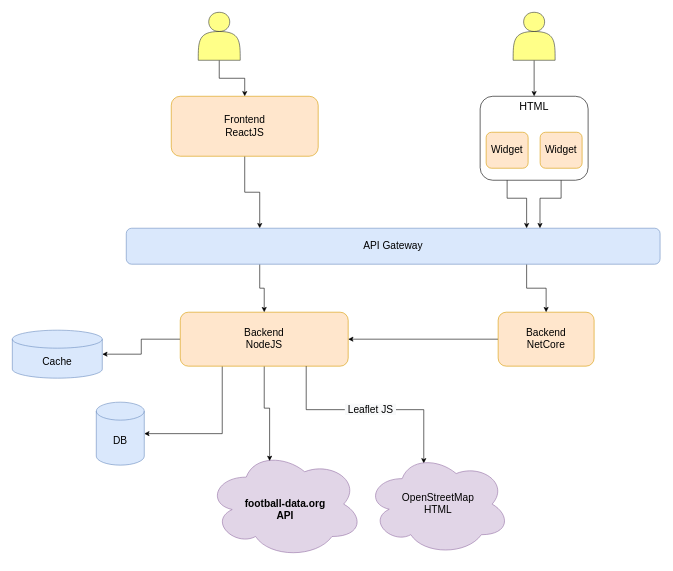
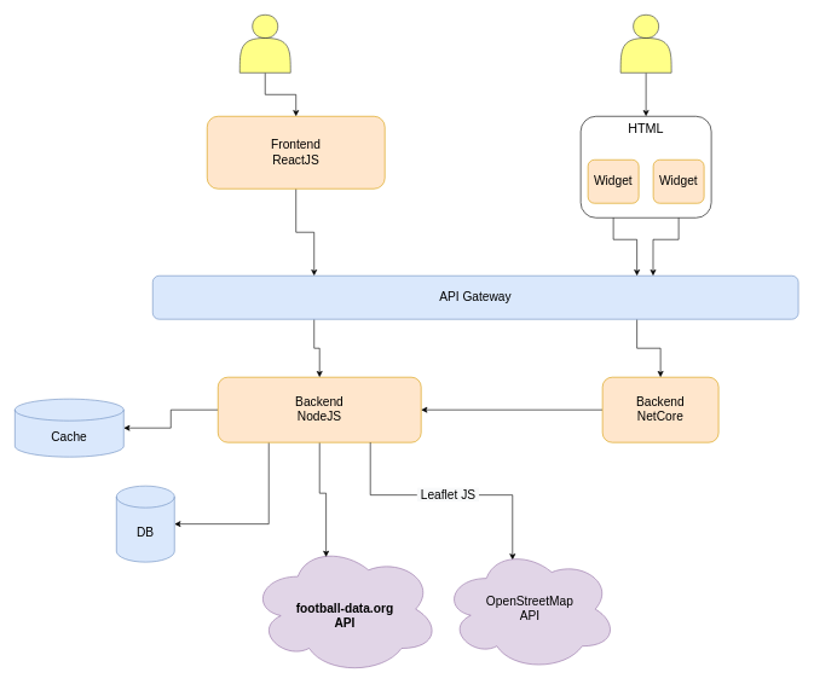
  <mxCell id="0" style=";html=1;" />
  <mxCell id="1" style=";html=1;" parent="0" />
  <mxCell id="2" value="&lt;br style=&quot;font-size: 17px;&quot;&gt;football-data.org&lt;br&gt;API" style="ellipse;shape=cloud;whiteSpace=wrap;html=1;fontStyle=1;fontSize=17;fillColor=#e1d5e7;strokeColor=#9673a6;" parent="1" vertex="1"><mxGeometry x="345" y="750" width="260" height="180" as="geometry" /></mxCell>
  <mxCell id="3" style="edgeStyle=orthogonalEdgeStyle;rounded=0;orthogonalLoop=1;jettySize=auto;html=1;exitX=0.5;exitY=1;exitDx=0;exitDy=0;entryX=0.25;entryY=0;entryDx=0;entryDy=0;fontSize=17;" parent="1" source="4" target="21" edge="1"><mxGeometry relative="1" as="geometry" /></mxCell>
  <mxCell id="4" value="Frontend&lt;br&gt;ReactJS" style="rounded=1;whiteSpace=wrap;html=1;fontSize=17;fillColor=#ffe6cc;strokeColor=#d79b00;" parent="1" vertex="1"><mxGeometry x="285" y="160" width="245" height="100" as="geometry" /></mxCell>
  <mxCell id="5" style="edgeStyle=orthogonalEdgeStyle;rounded=0;orthogonalLoop=1;jettySize=auto;html=1;exitX=0.5;exitY=1;exitDx=0;exitDy=0;entryX=0.5;entryY=0;entryDx=0;entryDy=0;fontSize=17;" parent="1" source="6" target="4" edge="1"><mxGeometry relative="1" as="geometry" /></mxCell>
  <mxCell id="6" value="" style="shape=actor;whiteSpace=wrap;html=1;fontSize=17;fillColor=#ffff88;strokeColor=#36393d;" parent="1" vertex="1"><mxGeometry x="330" y="20" width="70" height="80" as="geometry" /></mxCell>
  <mxCell id="7" style="edgeStyle=orthogonalEdgeStyle;rounded=0;orthogonalLoop=1;jettySize=auto;html=1;exitX=0.5;exitY=1;exitDx=0;exitDy=0;entryX=0.4;entryY=0.1;entryDx=0;entryDy=0;entryPerimeter=0;fontSize=17;" parent="1" source="10" target="2" edge="1"><mxGeometry relative="1" as="geometry" /></mxCell>
  <mxCell id="8" style="edgeStyle=orthogonalEdgeStyle;rounded=0;orthogonalLoop=1;jettySize=auto;html=1;exitX=0;exitY=0.5;exitDx=0;exitDy=0;entryX=1;entryY=0.5;entryDx=0;entryDy=0;entryPerimeter=0;fontSize=17;" parent="1" source="10" target="11" edge="1"><mxGeometry relative="1" as="geometry" /></mxCell>
  <mxCell id="9" style="edgeStyle=orthogonalEdgeStyle;rounded=0;orthogonalLoop=1;jettySize=auto;html=1;exitX=0.25;exitY=1;exitDx=0;exitDy=0;entryX=1;entryY=0;entryDx=0;entryDy=52.5;entryPerimeter=0;fontSize=17;" parent="1" source="10" target="16" edge="1"><mxGeometry relative="1" as="geometry" /></mxCell>
  <mxCell id="10" value="Backend&lt;br&gt;NodeJS" style="rounded=1;whiteSpace=wrap;html=1;fontSize=17;fillColor=#ffe6cc;strokeColor=#d79b00;" parent="1" vertex="1"><mxGeometry x="300" y="520" width="280" height="90" as="geometry" /></mxCell>
  <mxCell id="11" value="Cache" style="shape=cylinder3;whiteSpace=wrap;html=1;boundedLbl=1;backgroundOutline=1;size=15;fontSize=17;fillColor=#dae8fc;strokeColor=#6c8ebf;" parent="1" vertex="1"><mxGeometry x="20" y="550" width="150" height="80" as="geometry" /></mxCell>
  <mxCell id="12" value="&lt;span style=&quot;background-color: rgb(248, 249, 250);&quot;&gt;&amp;nbsp;Leaflet JS&amp;nbsp;&lt;/span&gt;" style="edgeStyle=orthogonalEdgeStyle;rounded=0;orthogonalLoop=1;jettySize=auto;html=1;exitX=0.75;exitY=1;exitDx=0;exitDy=0;entryX=0.4;entryY=0.1;entryDx=0;entryDy=0;entryPerimeter=0;fontSize=17;" parent="1" source="10" target="15" edge="1"><mxGeometry relative="1" as="geometry" /></mxCell>
  <mxCell id="13" style="edgeStyle=orthogonalEdgeStyle;rounded=0;orthogonalLoop=1;jettySize=auto;html=1;exitX=0;exitY=0.5;exitDx=0;exitDy=0;entryX=1;entryY=0.5;entryDx=0;entryDy=0;fontSize=17;" parent="1" source="14" target="10" edge="1"><mxGeometry relative="1" as="geometry" /></mxCell>
  <mxCell id="14" value="Backend&lt;br&gt;NetCore" style="rounded=1;whiteSpace=wrap;html=1;fontSize=17;fillColor=#ffe6cc;strokeColor=#d79b00;" parent="1" vertex="1"><mxGeometry x="830" y="520" width="160" height="90" as="geometry" /></mxCell>
- <mxCell id="15" value="OpenStreetMap &lt;br&gt;HTML" style="ellipse;shape=cloud;whiteSpace=wrap;html=1;fontSize=17;fillColor=#e1d5e7;strokeColor=#9673a6;" parent="1" vertex="1"><mxGeometry x="610" y="755" width="240" height="170" as="geometry" /></mxCell>
+ <mxCell id="15" value="OpenStreetMap &lt;br&gt;API" style="ellipse;shape=cloud;whiteSpace=wrap;html=1;fontSize=17;fillColor=#e1d5e7;strokeColor=#9673a6;" parent="1" vertex="1"><mxGeometry x="610" y="755" width="240" height="170" as="geometry" /></mxCell>
  <mxCell id="16" value="DB" style="shape=cylinder3;whiteSpace=wrap;html=1;boundedLbl=1;backgroundOutline=1;size=15;fontSize=17;fillColor=#dae8fc;strokeColor=#6c8ebf;" parent="1" vertex="1"><mxGeometry x="160" y="670" width="80" height="105" as="geometry" /></mxCell>
  <mxCell id="17" style="edgeStyle=orthogonalEdgeStyle;rounded=0;orthogonalLoop=1;jettySize=auto;html=1;exitX=0.5;exitY=1;exitDx=0;exitDy=0;entryX=0.5;entryY=0;entryDx=0;entryDy=0;fontSize=17;" parent="1" source="18" target="25" edge="1"><mxGeometry relative="1" as="geometry" /></mxCell>
  <mxCell id="18" value="" style="shape=actor;whiteSpace=wrap;html=1;fontSize=17;fillColor=#ffff88;strokeColor=#36393d;" parent="1" vertex="1"><mxGeometry x="855" y="20" width="70" height="80" as="geometry" /></mxCell>
  <mxCell id="19" style="edgeStyle=orthogonalEdgeStyle;rounded=0;orthogonalLoop=1;jettySize=auto;html=1;exitX=0.25;exitY=1;exitDx=0;exitDy=0;entryX=0.5;entryY=0;entryDx=0;entryDy=0;fontSize=17;" parent="1" source="21" target="10" edge="1"><mxGeometry relative="1" as="geometry" /></mxCell>
  <mxCell id="20" style="edgeStyle=orthogonalEdgeStyle;rounded=0;orthogonalLoop=1;jettySize=auto;html=1;exitX=0.75;exitY=1;exitDx=0;exitDy=0;entryX=0.5;entryY=0;entryDx=0;entryDy=0;fontSize=17;" parent="1" source="21" target="14" edge="1"><mxGeometry relative="1" as="geometry" /></mxCell>
  <mxCell id="21" value="API Gateway" style="rounded=1;whiteSpace=wrap;html=1;fontSize=17;fillColor=#dae8fc;strokeColor=#6c8ebf;" parent="1" vertex="1"><mxGeometry x="210" y="380" width="890" height="60" as="geometry" /></mxCell>
  <mxCell id="22" style="edgeStyle=orthogonalEdgeStyle;rounded=0;orthogonalLoop=1;jettySize=auto;html=1;exitX=0.5;exitY=1;exitDx=0;exitDy=0;entryX=0.75;entryY=0;entryDx=0;entryDy=0;fontSize=17;" parent="1" source="26" target="21" edge="1"><mxGeometry relative="1" as="geometry" /></mxCell>
  <mxCell id="23" style="edgeStyle=orthogonalEdgeStyle;rounded=0;orthogonalLoop=1;jettySize=auto;html=1;entryX=0.775;entryY=0;entryDx=0;entryDy=0;fontSize=17;exitX=0.5;exitY=1;exitDx=0;exitDy=0;entryPerimeter=0;" edge="1" parent="1" source="27" target="21"><mxGeometry relative="1" as="geometry"><mxPoint x="855" y="290" as="sourcePoint" /><mxPoint x="887.5" y="410" as="targetPoint" /></mxGeometry></mxCell>
  <mxCell id="24" value="" style="group" vertex="1" connectable="0" parent="1"><mxGeometry x="800" y="160" width="180" height="140" as="geometry" /></mxCell>
  <mxCell id="25" value="HTML" style="rounded=1;whiteSpace=wrap;html=1;fontSize=18;verticalAlign=top;container=0;" parent="24" vertex="1"><mxGeometry width="180" height="140" as="geometry" /></mxCell>
  <mxCell id="26" value="Widget" style="rounded=1;whiteSpace=wrap;html=1;fontSize=17;container=0;fillColor=#ffe6cc;strokeColor=#d79b00;" parent="24" vertex="1"><mxGeometry x="10" y="60" width="70" height="60" as="geometry" /></mxCell>
  <mxCell id="27" value="Widget" style="rounded=1;whiteSpace=wrap;html=1;fontSize=17;container=0;fillColor=#ffe6cc;strokeColor=#d79b00;" vertex="1" parent="24"><mxGeometry x="100" y="60" width="70" height="60" as="geometry" /></mxCell>
